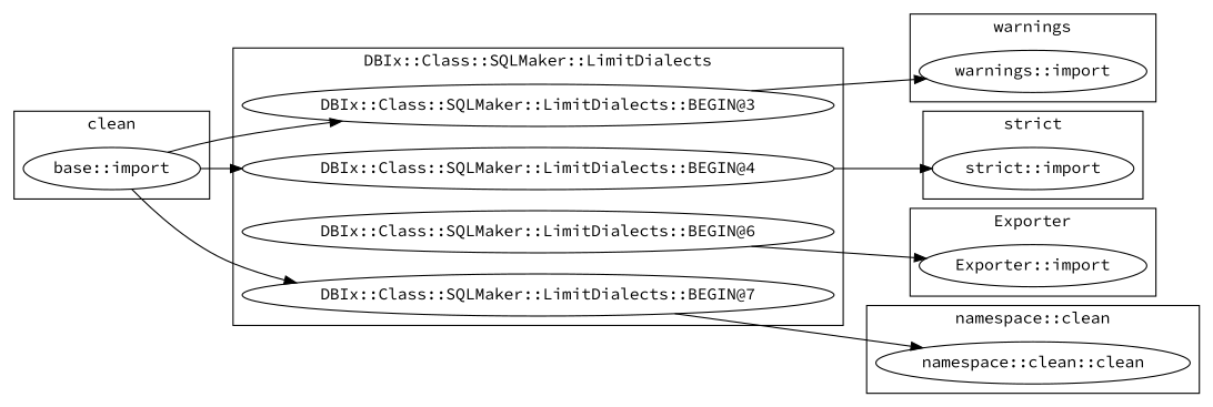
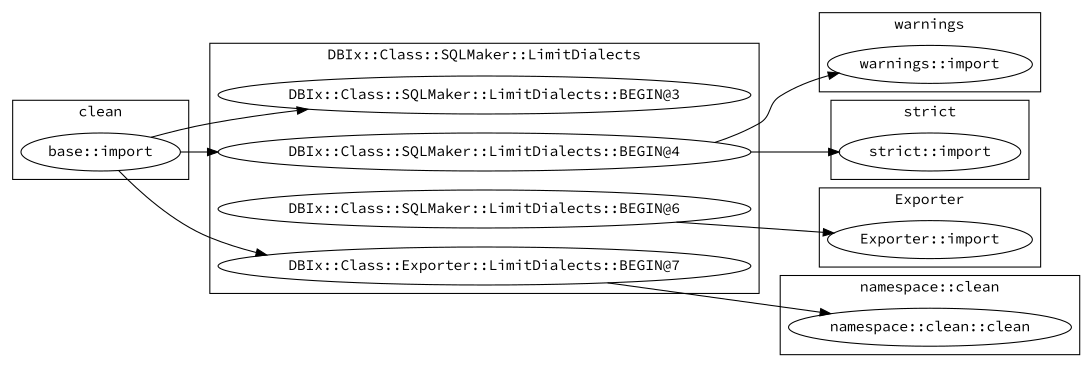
  digraph {
    fontname="Source Code Pro"
    rankdir=LR
    node [fontname="Source Code Pro"]
    edge [fontname="Source Code Pro"]
    "warnings::import"
    "base::import"
    "strict::import"
    "Exporter::import"
    "DBIx::Class::SQLMaker::LimitDialects::BEGIN@3"
    "DBIx::Class::SQLMaker::LimitDialects::BEGIN@4"
    "DBIx::Class::SQLMaker::LimitDialects::BEGIN@6"
-   "DBIx::Class::SQLMaker::LimitDialects::BEGIN@7"
+   "DBIx::Class::SQLMaker::LimitDialects::BEGIN@7" [label="DBIx::Class::Exporter::LimitDialects::BEGIN@7"]
    n9 [label="namespace::clean::clean"]
    subgraph cluster_1 {
      label=warnings
      "warnings::import"
    }
    subgraph cluster_2 {
      label=clean
      "base::import"
    }
    subgraph cluster_3 {
      label="strict"
      "strict::import"
    }
    subgraph cluster_4 {
      label=Exporter
      "Exporter::import"
    }
    subgraph cluster_5 {
      label="DBIx::Class::SQLMaker::LimitDialects"
      "DBIx::Class::SQLMaker::LimitDialects::BEGIN@3"
      "DBIx::Class::SQLMaker::LimitDialects::BEGIN@4"
      "DBIx::Class::SQLMaker::LimitDialects::BEGIN@6"
      "DBIx::Class::SQLMaker::LimitDialects::BEGIN@7"
    }
    subgraph cluster_6 {
      label="namespace::clean"
      n9
    }
    "base::import" -> "DBIx::Class::SQLMaker::LimitDialects::BEGIN@3"
    "base::import" -> "DBIx::Class::SQLMaker::LimitDialects::BEGIN@4"
    "base::import" -> "DBIx::Class::SQLMaker::LimitDialects::BEGIN@7"
-   "DBIx::Class::SQLMaker::LimitDialects::BEGIN@3" -> "warnings::import"
+   "DBIx::Class::SQLMaker::LimitDialects::BEGIN@4" -> "warnings::import"
    "DBIx::Class::SQLMaker::LimitDialects::BEGIN@4" -> "strict::import"
    "DBIx::Class::SQLMaker::LimitDialects::BEGIN@6" -> "Exporter::import"
    "DBIx::Class::SQLMaker::LimitDialects::BEGIN@7" -> n9
  }
